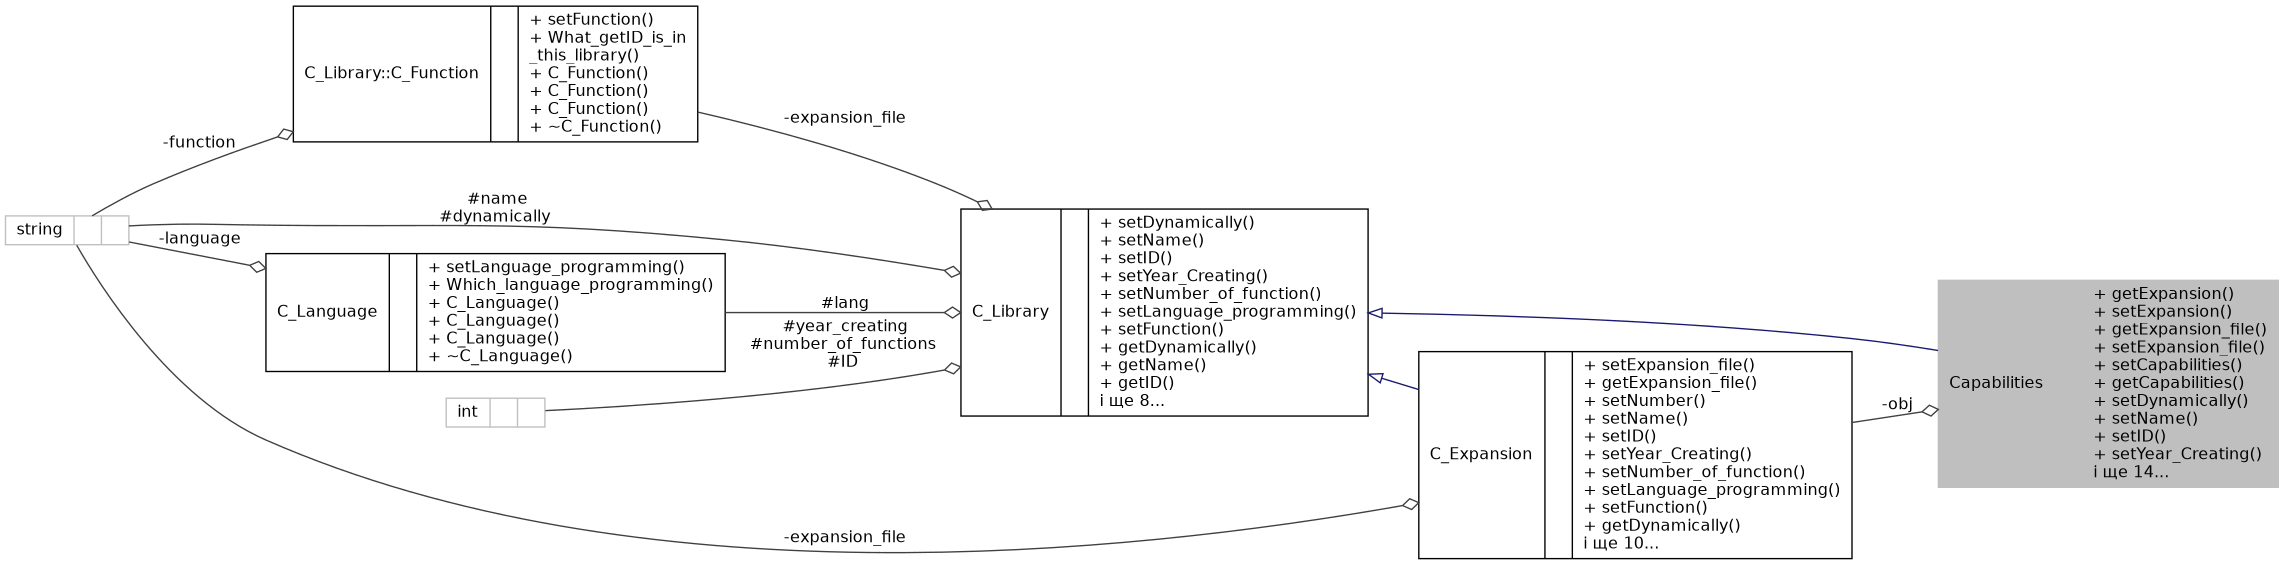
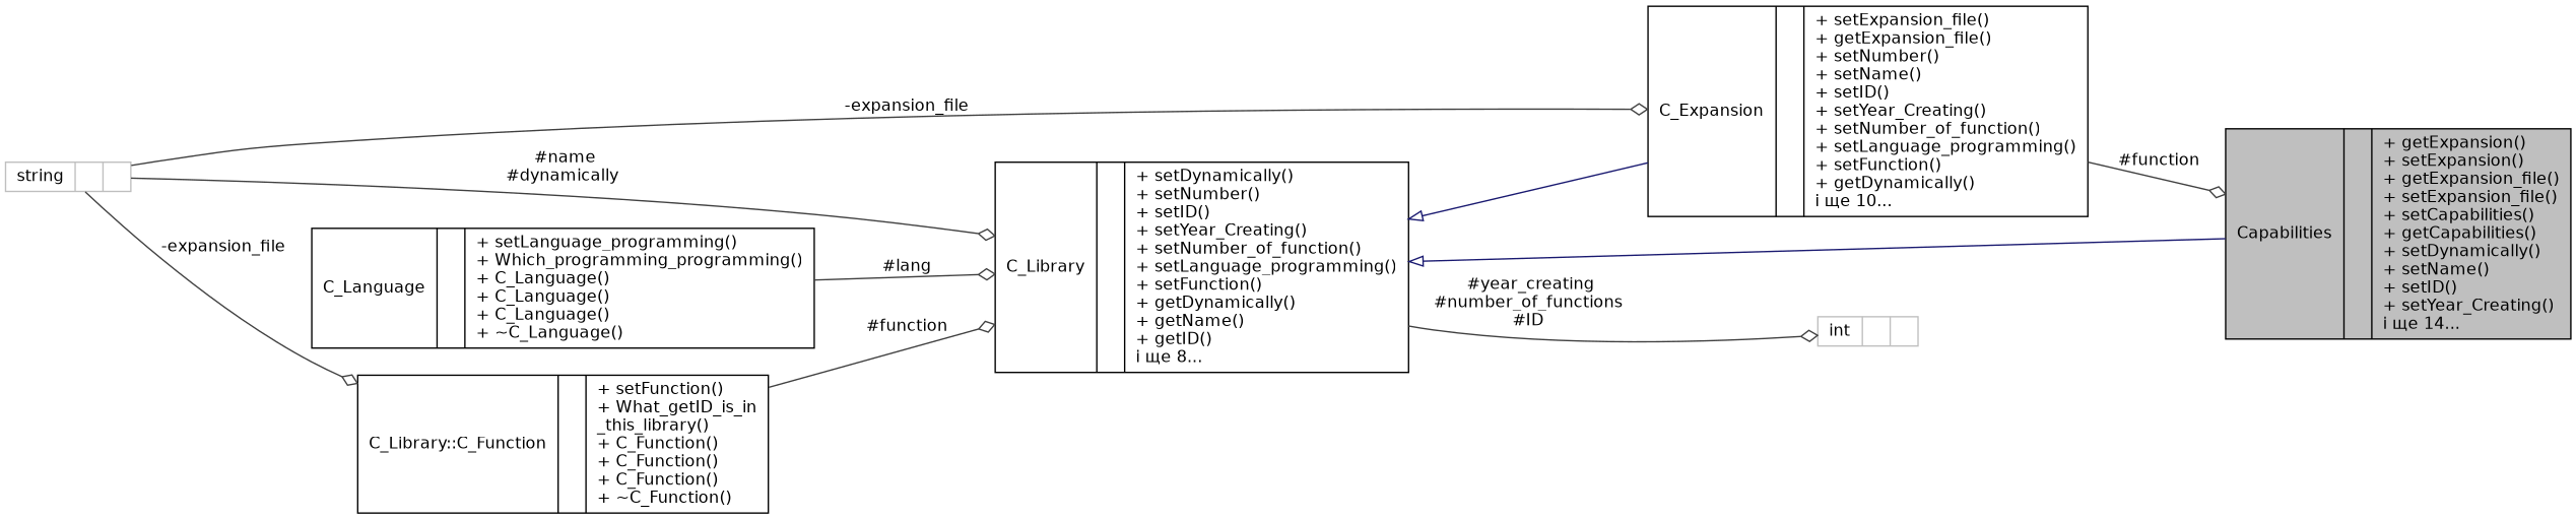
  digraph {
    rankdir=LR
    node [color=black fillcolor=white fontname=Helvetica fontsize=12 shape=record style=filled]
    edge [color=grey25 fontname=Helvetica fontsize=12 labelfontname=Helvetica labelfontsize=12 style=solid arrowhead=odiamond]
-   n1 [color=grey75 fillcolor=grey75 fontcolor=black height=0.2 label="{Capabilities\n||+ getExpansion()\l+ setExpansion()\l+ getExpansion_file()\l+ setExpansion_file()\l+ setCapabilities()\l+ getCapabilities()\l+ setDynamically()\l+ setName()\l+ setID()\l+ setYear_Creating()\lі ще  14...\l}" width=0.4]
-   n2 [height=0.2 label="{C_Library\n||+ setDynamically()\l+ setName()\l+ setID()\l+ setYear_Creating()\l+ setNumber_of_function()\l+ setLanguage_programming()\l+ setFunction()\l+ getDynamically()\l+ getName()\l+ getID()\lі ще  8...\l}" width=0.4]
+   n1 [fillcolor=grey75 fontcolor=black height=0.2 label="{Capabilities\n||+ getExpansion()\l+ setExpansion()\l+ getExpansion_file()\l+ setExpansion_file()\l+ setCapabilities()\l+ getCapabilities()\l+ setDynamically()\l+ setName()\l+ setID()\l+ setYear_Creating()\lі ще  14...\l}" width=0.4]
+   n2 [height=0.2 label="{C_Library\n||+ setDynamically()\l+ setNumber()\l+ setID()\l+ setYear_Creating()\l+ setNumber_of_function()\l+ setLanguage_programming()\l+ setFunction()\l+ getDynamically()\l+ getName()\l+ getID()\lі ще  8...\l}" width=0.4]
    n3 [height=0.2 label="{C_Expansion\n||+ setExpansion_file()\l+ getExpansion_file()\l+ setNumber()\l+ setName()\l+ setID()\l+ setYear_Creating()\l+ setNumber_of_function()\l+ setLanguage_programming()\l+ setFunction()\l+ getDynamically()\lі ще  10...\l}" width=0.4]
    n4 [height=0.2 label="{C_Library::C_Function\n||+ setFunction()\l+ What_getID_is_in\l_this_library()\l+ C_Function()\l+ C_Function()\l+ C_Function()\l+ ~C_Function()\l}" width=0.4]
    n5 [color=grey75 height=0.2 label="{string\n||}" width=0.4]
-   n6 [height=0.2 label="{C_Language\n||+ setLanguage_programming()\l+ Which_language_programming()\l+ C_Language()\l+ C_Language()\l+ C_Language()\l+ ~C_Language()\l}" width=0.4]
+   n6 [height=0.2 label="{C_Language\n||+ setLanguage_programming()\l+ Which_programming_programming()\l+ C_Language()\l+ C_Language()\l+ C_Language()\l+ ~C_Language()\l}" width=0.4]
    n7 [color=grey75 height=0.2 label="{int\n||}" width=0.4]
    n2 -> n1 [arrowtail=onormal color=midnightblue dir=back arrowhead=""]
    n2 -> n3 [arrowtail=onormal color=midnightblue dir=back arrowhead=""]
-   n3 -> n1 [label=" -obj"]
-   n4 -> n2 [label=" -expansion_file"]
+   n3 -> n1 [label=" #function"]
+   n4 -> n2 [label=" #function"]
    n5 -> n2 [label=" #name\n#dynamically"]
    n5 -> n3 [label=" -expansion_file"]
-   n5 -> n4 [label=" -function"]
-   n5 -> n6 [label=" -language"]
+   n5 -> n4 [label=" -expansion_file"]
    n6 -> n2 [label=" #lang"]
-   n7 -> n2 [label=" #year_creating\n#number_of_functions\n#ID"]
+   n2 -> n7 [label=" #year_creating\n#number_of_functions\n#ID"]
  }
